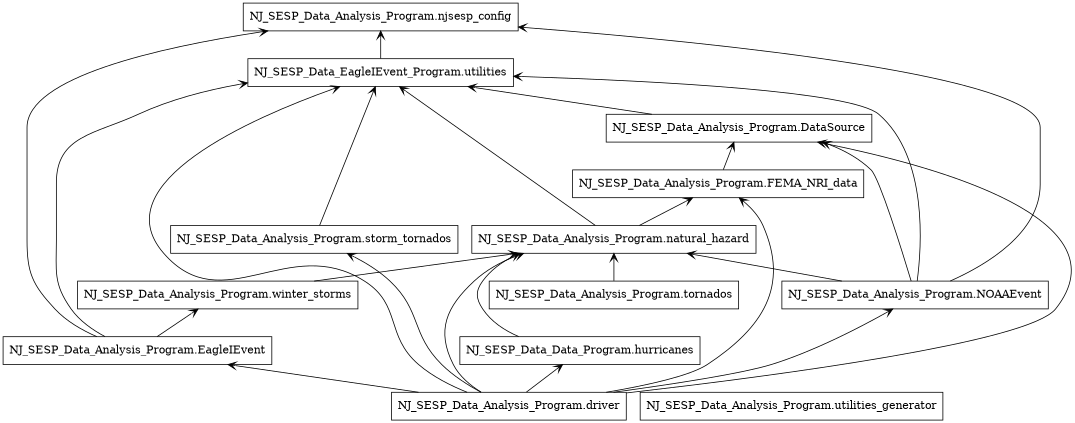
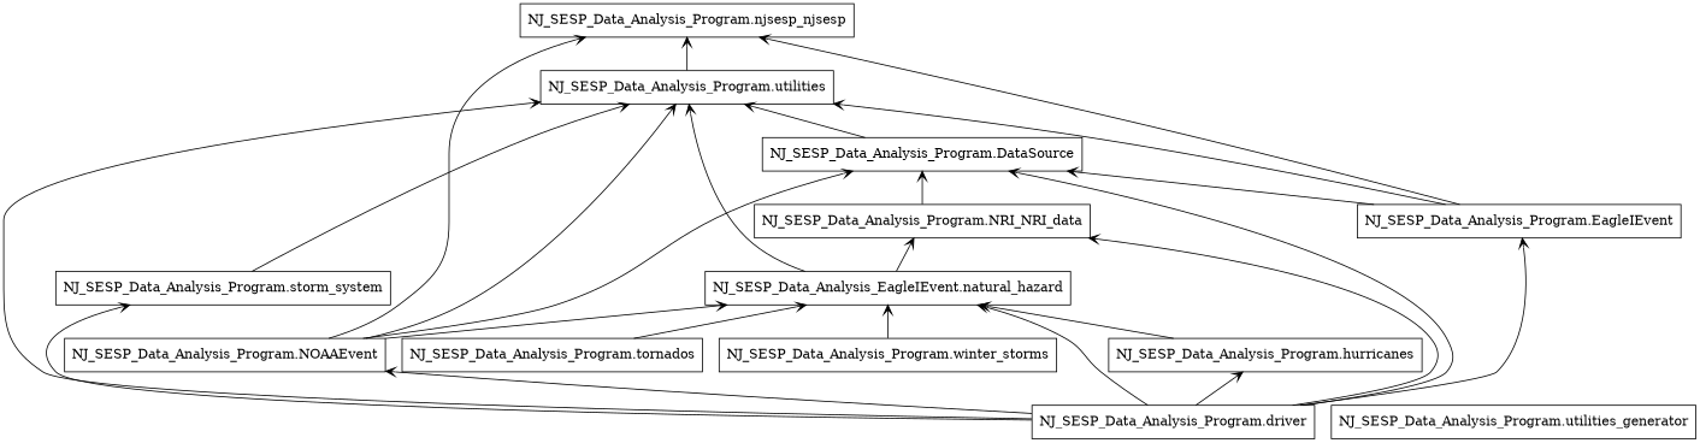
  digraph {
    rankdir=BT
    node [color=black shape=box style=solid]
    edge [arrowhead=open arrowtail=none]
    n1 [label="NJ_SESP_Data_Analysis_Program.DataSource"]
-   n2 [label="NJ_SESP_Data_EagleIEvent_Program.utilities"]
-   n3 [label="NJ_SESP_Data_Analysis_Program.njsesp_config"]
+   n2 [label="NJ_SESP_Data_Analysis_Program.utilities"]
+   n3 [label="NJ_SESP_Data_Analysis_Program.njsesp_njsesp"]
    n4 [label="NJ_SESP_Data_Analysis_Program.EagleIEvent"]
-   n5 [label="NJ_SESP_Data_Analysis_Program.FEMA_NRI_data"]
+   n5 [label="NJ_SESP_Data_Analysis_Program.NRI_NRI_data"]
    n6 [label="NJ_SESP_Data_Analysis_Program.NOAAEvent"]
-   n7 [label="NJ_SESP_Data_Analysis_Program.natural_hazard"]
+   n7 [label="NJ_SESP_Data_Analysis_EagleIEvent.natural_hazard"]
    n8 [label="NJ_SESP_Data_Analysis_Program.utilities_generator"]
    n9 [label="NJ_SESP_Data_Analysis_Program.driver"]
-   n10 [label="NJ_SESP_Data_Data_Program.hurricanes"]
-   n11 [label="NJ_SESP_Data_Analysis_Program.storm_tornados"]
+   n10 [label="NJ_SESP_Data_Analysis_Program.hurricanes"]
+   n11 [label="NJ_SESP_Data_Analysis_Program.storm_system"]
    n12 [label="NJ_SESP_Data_Analysis_Program.tornados"]
    n13 [label="NJ_SESP_Data_Analysis_Program.winter_storms"]
    n1 -> n2
    n2 -> n3
-   n4 -> n13
+   n4 -> n1
    n4 -> n2
    n4 -> n3
    n5 -> n1
    n6 -> n1
    n6 -> n2
    n6 -> n3
    n6 -> n7
    n7 -> n2
    n7 -> n5
    n9 -> n1
    n9 -> n2
    n9 -> n4
    n9 -> n5
    n9 -> n6
    n9 -> n7
    n9 -> n10
    n9 -> n11
    n10 -> n7
    n11 -> n2
    n12 -> n7
    n13 -> n7
  }
